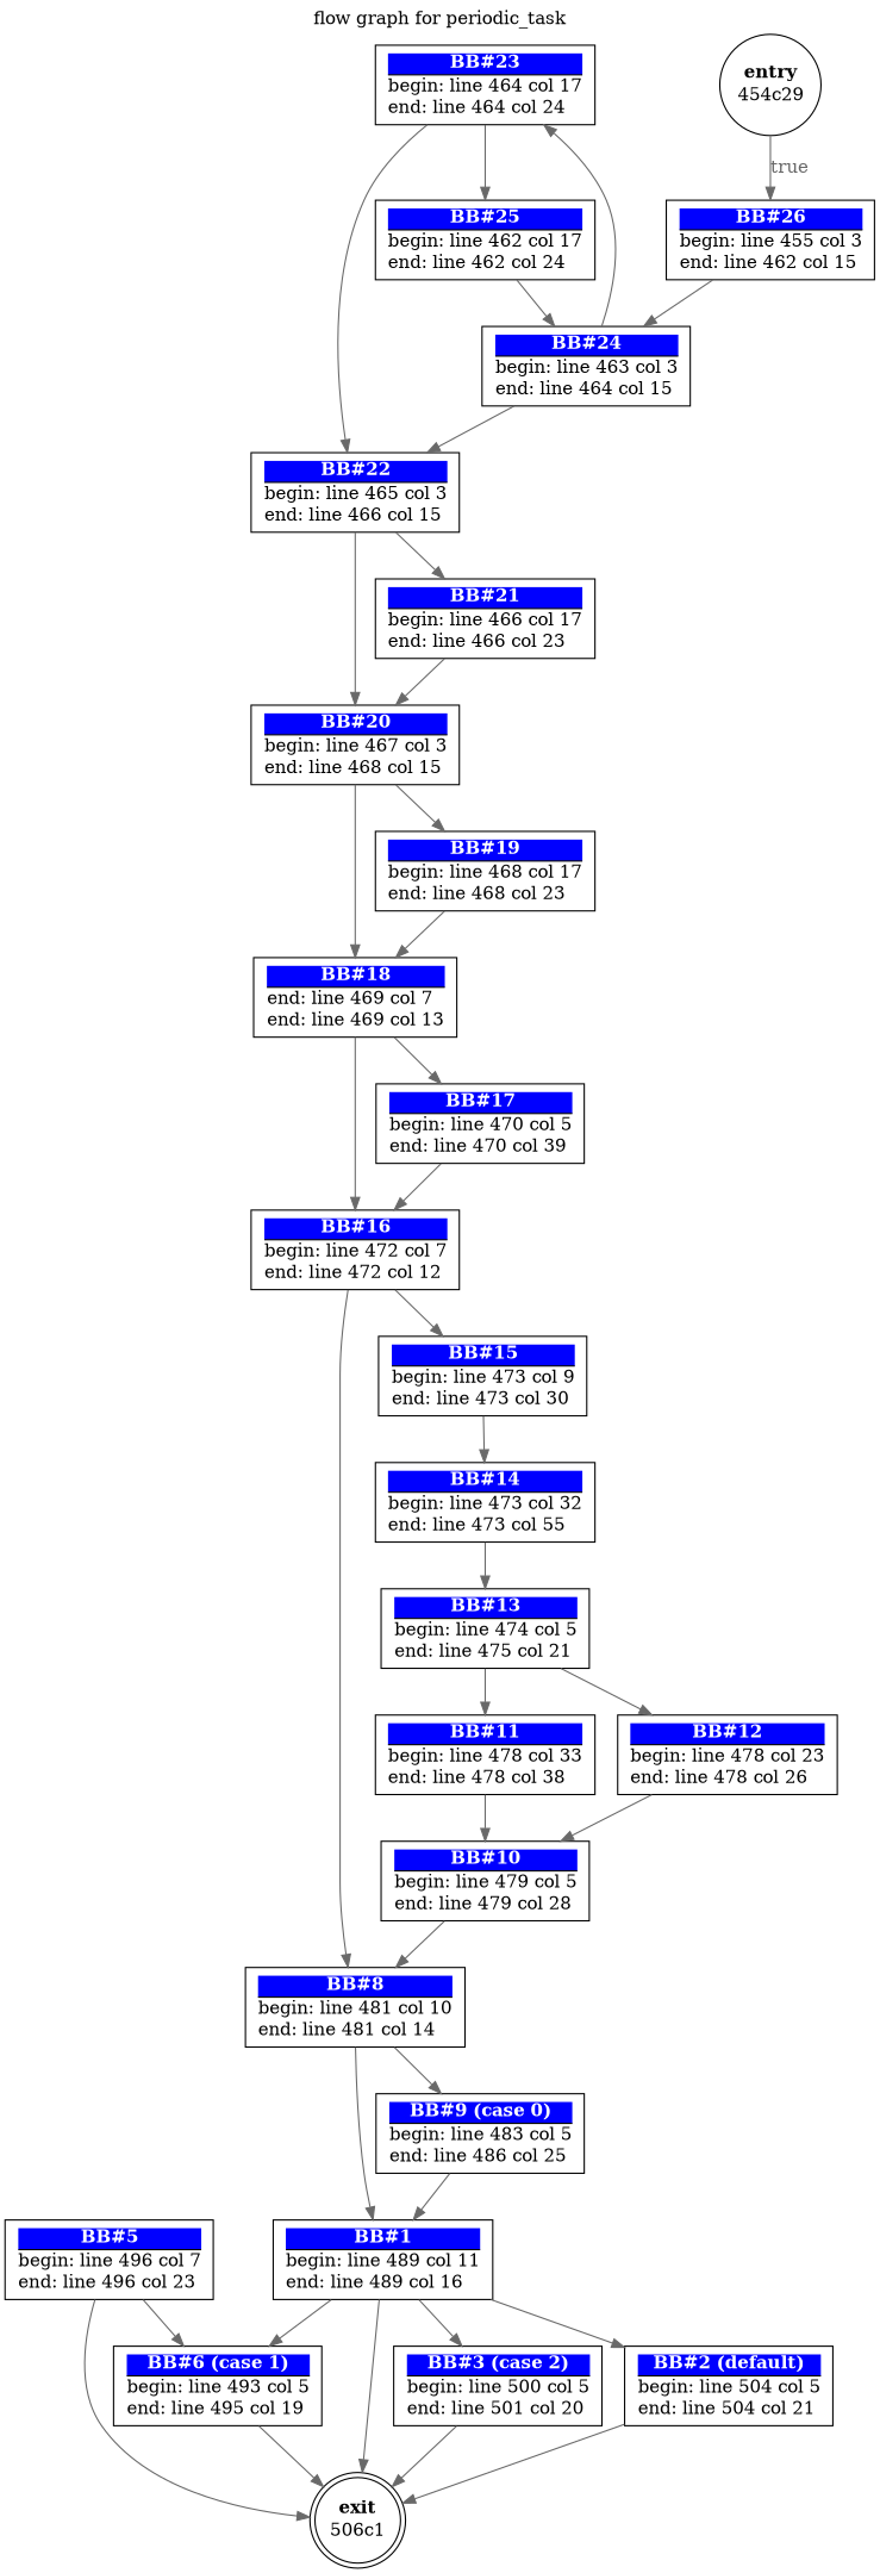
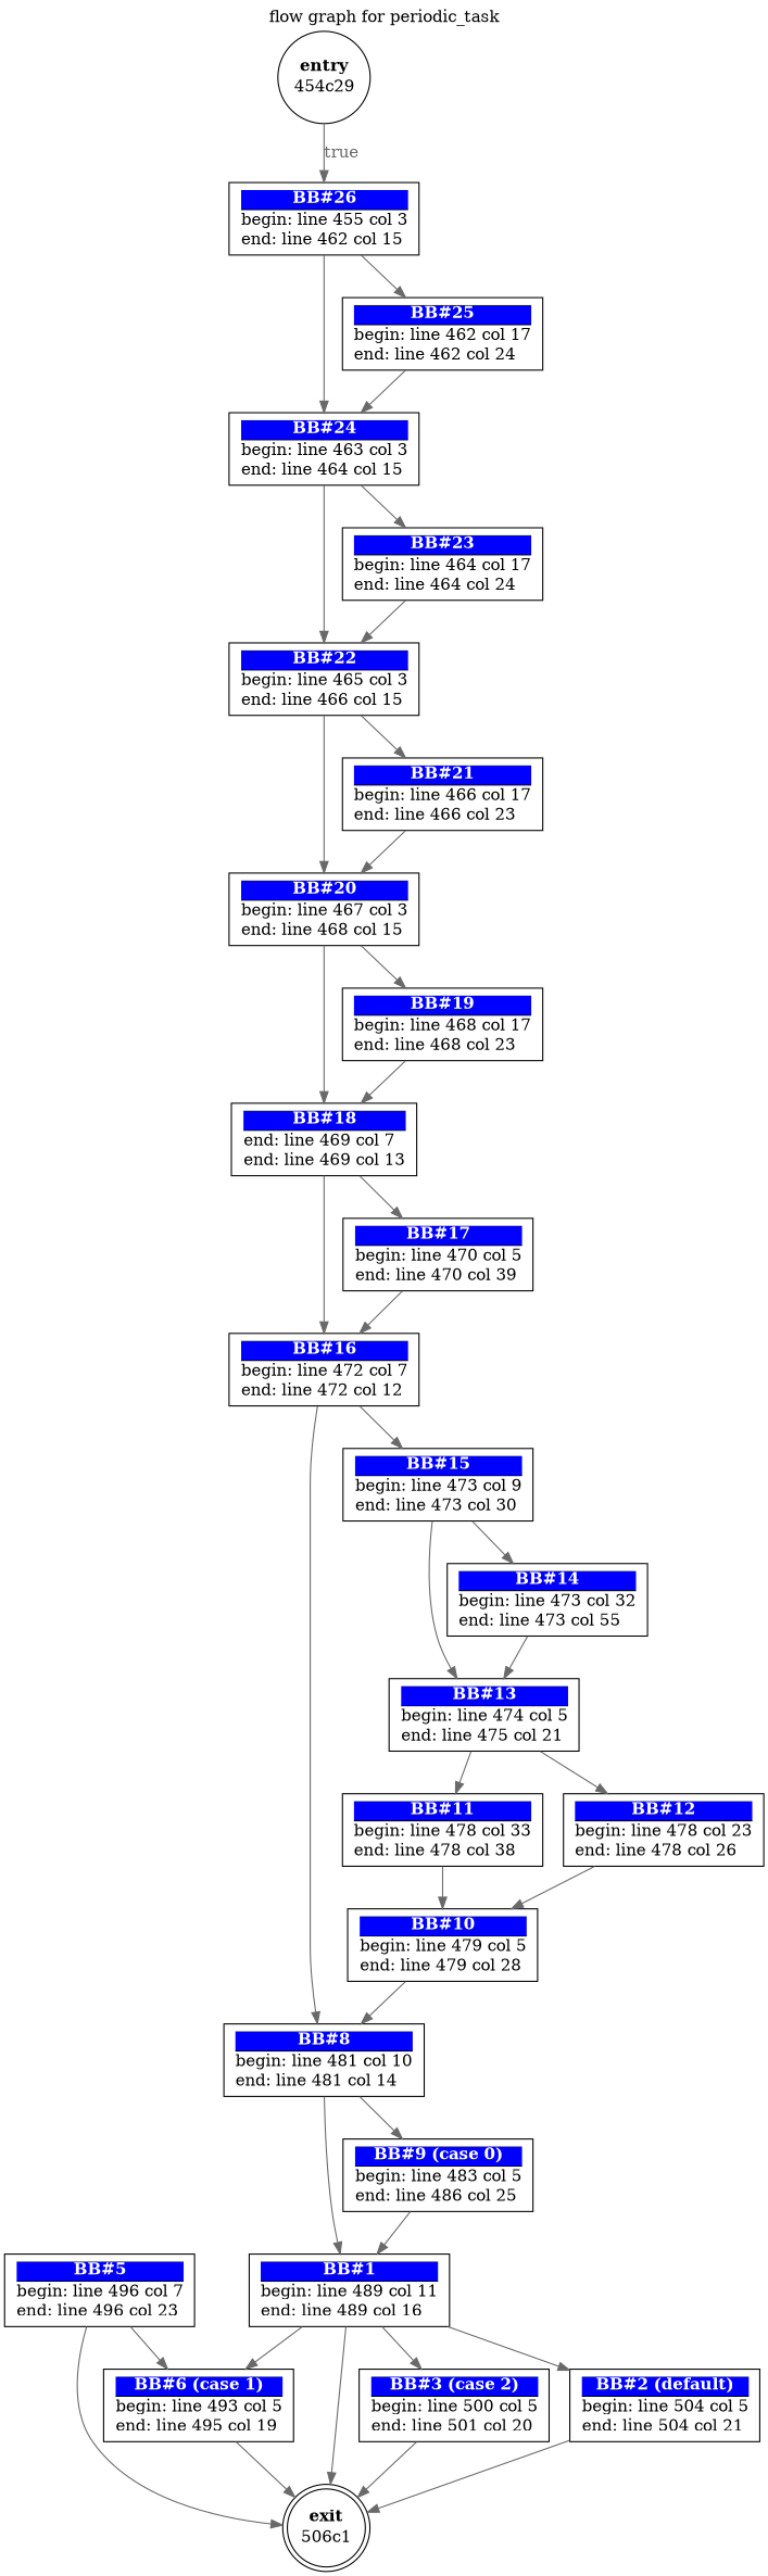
  digraph {
    label="flow graph for periodic_task"
    labelloc=t
    node [shape=box]
    edge [color=dimgray fontcolor=dimgray]
    n1 [label=<<TABLE border="0" cellborder="0" cellpadding="0"><TR><TD border="0" bgcolor="#ffffff" sides="b"><FONT color="#000000"><B>exit</B></FONT></TD></TR><TR><TD>506c1</TD></TR></TABLE>> margin=0 shape=doublecircle]
    n2 [label=<<TABLE border="0" cellborder="0" cellpadding="0"><TR><TD border="1" bgcolor="#0000ff" sides="b"><FONT color="#ffffff"><B>BB#1</B></FONT></TD></TR><TR><TD align="left">begin: line 489 col 11</TD></TR><TR><TD align="left">end: line 489 col 16</TD></TR></TABLE>>]
    n3 [label=<<TABLE border="0" cellborder="0" cellpadding="0"><TR><TD border="1" bgcolor="#0000ff" sides="b"><FONT color="#ffffff"><B>BB#3 (case 2)</B></FONT></TD></TR><TR><TD align="left">begin: line 500 col 5</TD></TR><TR><TD align="left">end: line 501 col 20</TD></TR></TABLE>>]
    n4 [label=<<TABLE border="0" cellborder="0" cellpadding="0"><TR><TD border="1" bgcolor="#0000ff" sides="b"><FONT color="#ffffff"><B>BB#6 (case 1)</B></FONT></TD></TR><TR><TD align="left">begin: line 493 col 5</TD></TR><TR><TD align="left">end: line 495 col 19</TD></TR></TABLE>>]
    n5 [label=<<TABLE border="0" cellborder="0" cellpadding="0"><TR><TD border="1" bgcolor="#0000ff" sides="b"><FONT color="#ffffff"><B>BB#2 (default)</B></FONT></TD></TR><TR><TD align="left">begin: line 504 col 5</TD></TR><TR><TD align="left">end: line 504 col 21</TD></TR></TABLE>>]
    n6 [label=<<TABLE border="0" cellborder="0" cellpadding="0"><TR><TD border="1" bgcolor="#0000ff" sides="b"><FONT color="#ffffff"><B>BB#5</B></FONT></TD></TR><TR><TD align="left">begin: line 496 col 7</TD></TR><TR><TD align="left">end: line 496 col 23</TD></TR></TABLE>>]
    n7 [label=<<TABLE border="0" cellborder="0" cellpadding="0"><TR><TD border="1" bgcolor="#0000ff" sides="b"><FONT color="#ffffff"><B>BB#8</B></FONT></TD></TR><TR><TD align="left">begin: line 481 col 10</TD></TR><TR><TD align="left">end: line 481 col 14</TD></TR></TABLE>>]
    n8 [label=<<TABLE border="0" cellborder="0" cellpadding="0"><TR><TD border="1" bgcolor="#0000ff" sides="b"><FONT color="#ffffff"><B>BB#9 (case 0)</B></FONT></TD></TR><TR><TD align="left">begin: line 483 col 5</TD></TR><TR><TD align="left">end: line 486 col 25</TD></TR></TABLE>>]
    n9 [label=<<TABLE border="0" cellborder="0" cellpadding="0"><TR><TD border="1" bgcolor="#0000ff" sides="b"><FONT color="#ffffff"><B>BB#10</B></FONT></TD></TR><TR><TD align="left">begin: line 479 col 5</TD></TR><TR><TD align="left">end: line 479 col 28</TD></TR></TABLE>>]
    n10 [label=<<TABLE border="0" cellborder="0" cellpadding="0"><TR><TD border="1" bgcolor="#0000ff" sides="b"><FONT color="#ffffff"><B>BB#11</B></FONT></TD></TR><TR><TD align="left">begin: line 478 col 33</TD></TR><TR><TD align="left">end: line 478 col 38</TD></TR></TABLE>>]
    n11 [label=<<TABLE border="0" cellborder="0" cellpadding="0"><TR><TD border="1" bgcolor="#0000ff" sides="b"><FONT color="#ffffff"><B>BB#12</B></FONT></TD></TR><TR><TD align="left">begin: line 478 col 23</TD></TR><TR><TD align="left">end: line 478 col 26</TD></TR></TABLE>>]
    n12 [label=<<TABLE border="0" cellborder="0" cellpadding="0"><TR><TD border="1" bgcolor="#0000ff" sides="b"><FONT color="#ffffff"><B>BB#13</B></FONT></TD></TR><TR><TD align="left">begin: line 474 col 5</TD></TR><TR><TD align="left">end: line 475 col 21</TD></TR></TABLE>>]
    n13 [label=<<TABLE border="0" cellborder="0" cellpadding="0"><TR><TD border="1" bgcolor="#0000ff" sides="b"><FONT color="#ffffff"><B>BB#14</B></FONT></TD></TR><TR><TD align="left">begin: line 473 col 32</TD></TR><TR><TD align="left">end: line 473 col 55</TD></TR></TABLE>>]
    n14 [label=<<TABLE border="0" cellborder="0" cellpadding="0"><TR><TD border="1" bgcolor="#0000ff" sides="b"><FONT color="#ffffff"><B>BB#15</B></FONT></TD></TR><TR><TD align="left">begin: line 473 col 9</TD></TR><TR><TD align="left">end: line 473 col 30</TD></TR></TABLE>>]
    n15 [label=<<TABLE border="0" cellborder="0" cellpadding="0"><TR><TD border="1" bgcolor="#0000ff" sides="b"><FONT color="#ffffff"><B>BB#16</B></FONT></TD></TR><TR><TD align="left">begin: line 472 col 7</TD></TR><TR><TD align="left">end: line 472 col 12</TD></TR></TABLE>>]
    n16 [label=<<TABLE border="0" cellborder="0" cellpadding="0"><TR><TD border="1" bgcolor="#0000ff" sides="b"><FONT color="#ffffff"><B>BB#17</B></FONT></TD></TR><TR><TD align="left">begin: line 470 col 5</TD></TR><TR><TD align="left">end: line 470 col 39</TD></TR></TABLE>>]
    n17 [label=<<TABLE border="0" cellborder="0" cellpadding="0"><TR><TD border="1" bgcolor="#0000ff" sides="b"><FONT color="#ffffff"><B>BB#18</B></FONT></TD></TR><TR><TD align="left">end: line 469 col 7</TD></TR><TR><TD align="left">end: line 469 col 13</TD></TR></TABLE>>]
    n18 [label=<<TABLE border="0" cellborder="0" cellpadding="0"><TR><TD border="1" bgcolor="#0000ff" sides="b"><FONT color="#ffffff"><B>BB#19</B></FONT></TD></TR><TR><TD align="left">begin: line 468 col 17</TD></TR><TR><TD align="left">end: line 468 col 23</TD></TR></TABLE>>]
    n19 [label=<<TABLE border="0" cellborder="0" cellpadding="0"><TR><TD border="1" bgcolor="#0000ff" sides="b"><FONT color="#ffffff"><B>BB#20</B></FONT></TD></TR><TR><TD align="left">begin: line 467 col 3</TD></TR><TR><TD align="left">end: line 468 col 15</TD></TR></TABLE>>]
    n20 [label=<<TABLE border="0" cellborder="0" cellpadding="0"><TR><TD border="1" bgcolor="#0000ff" sides="b"><FONT color="#ffffff"><B>BB#21</B></FONT></TD></TR><TR><TD align="left">begin: line 466 col 17</TD></TR><TR><TD align="left">end: line 466 col 23</TD></TR></TABLE>>]
    n21 [label=<<TABLE border="0" cellborder="0" cellpadding="0"><TR><TD border="1" bgcolor="#0000ff" sides="b"><FONT color="#ffffff"><B>BB#22</B></FONT></TD></TR><TR><TD align="left">begin: line 465 col 3</TD></TR><TR><TD align="left">end: line 466 col 15</TD></TR></TABLE>>]
    n22 [label=<<TABLE border="0" cellborder="0" cellpadding="0"><TR><TD border="1" bgcolor="#0000ff" sides="b"><FONT color="#ffffff"><B>BB#23</B></FONT></TD></TR><TR><TD align="left">begin: line 464 col 17</TD></TR><TR><TD align="left">end: line 464 col 24</TD></TR></TABLE>>]
    n23 [label=<<TABLE border="0" cellborder="0" cellpadding="0"><TR><TD border="1" bgcolor="#0000ff" sides="b"><FONT color="#ffffff"><B>BB#24</B></FONT></TD></TR><TR><TD align="left">begin: line 463 col 3</TD></TR><TR><TD align="left">end: line 464 col 15</TD></TR></TABLE>>]
    n24 [label=<<TABLE border="0" cellborder="0" cellpadding="0"><TR><TD border="1" bgcolor="#0000ff" sides="b"><FONT color="#ffffff"><B>BB#25</B></FONT></TD></TR><TR><TD align="left">begin: line 462 col 17</TD></TR><TR><TD align="left">end: line 462 col 24</TD></TR></TABLE>>]
    n25 [label=<<TABLE border="0" cellborder="0" cellpadding="0"><TR><TD border="1" bgcolor="#0000ff" sides="b"><FONT color="#ffffff"><B>BB#26</B></FONT></TD></TR><TR><TD align="left">begin: line 455 col 3</TD></TR><TR><TD align="left">end: line 462 col 15</TD></TR></TABLE>>]
    n26 [label=<<TABLE border="0" cellborder="0" cellpadding="0"><TR><TD border="0" bgcolor="#ffffff" sides="b"><FONT color="#000000"><B>entry</B></FONT></TD></TR><TR><TD>454c29</TD></TR></TABLE>> margin=0 shape=circle]
    n2 -> n1
    n2 -> n3
    n2 -> n4
    n2 -> n5
    n3 -> n1
    n4 -> n1
    n5 -> n1
    n6 -> n1
    n6 -> n4
    n7 -> n2
    n7 -> n8
    n8 -> n2
    n9 -> n7
    n10 -> n9
    n11 -> n9
    n12 -> n10
    n12 -> n11
    n13 -> n12
+   n14 -> n12
    n14 -> n13
    n15 -> n7
    n15 -> n14
    n16 -> n15
    n17 -> n15
    n17 -> n16
    n18 -> n17
    n19 -> n17
    n19 -> n18
    n20 -> n19
    n21 -> n19
    n21 -> n20
    n22 -> n21
    n23 -> n21
    n23 -> n22
    n24 -> n23
    n25 -> n23
-   n22 -> n24
+   n25 -> n24
    n26 -> n25 [label=true]
  }
